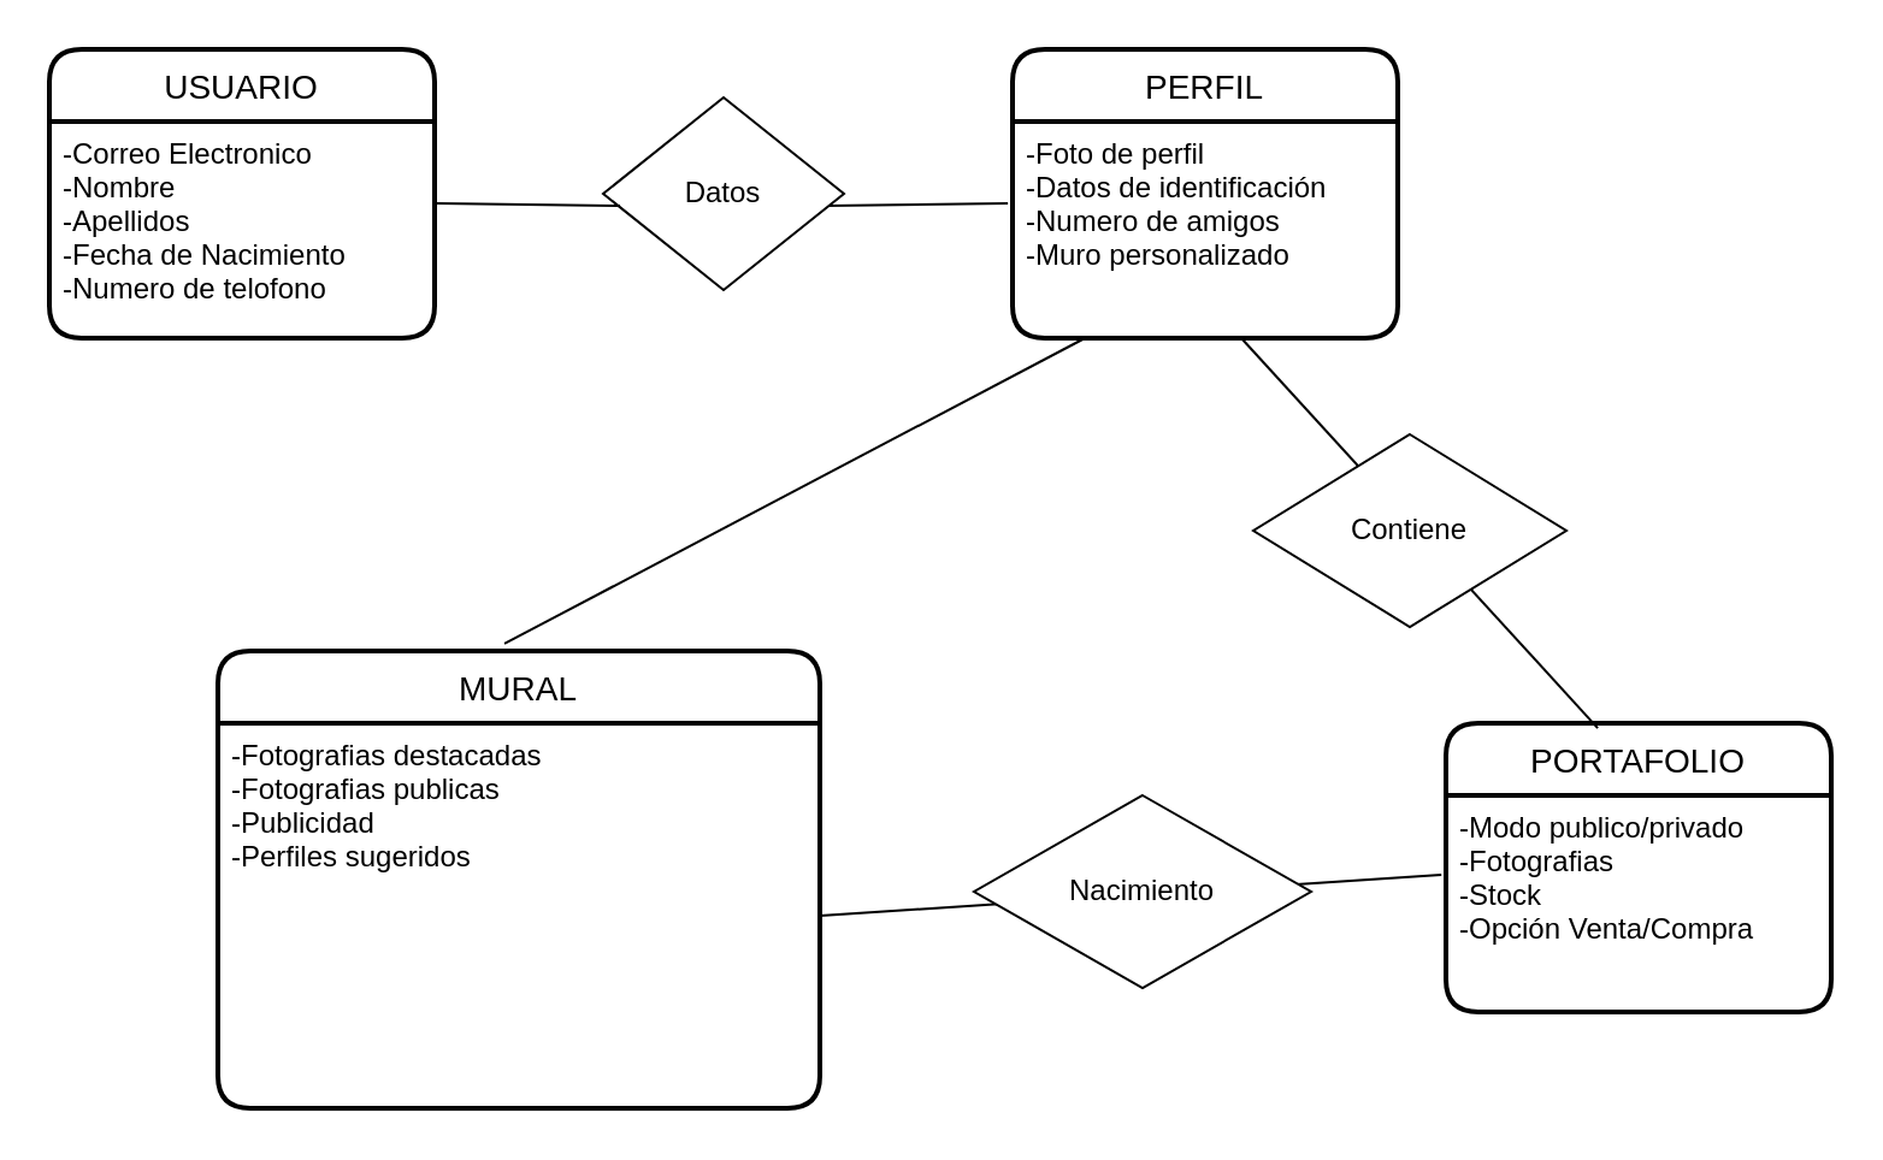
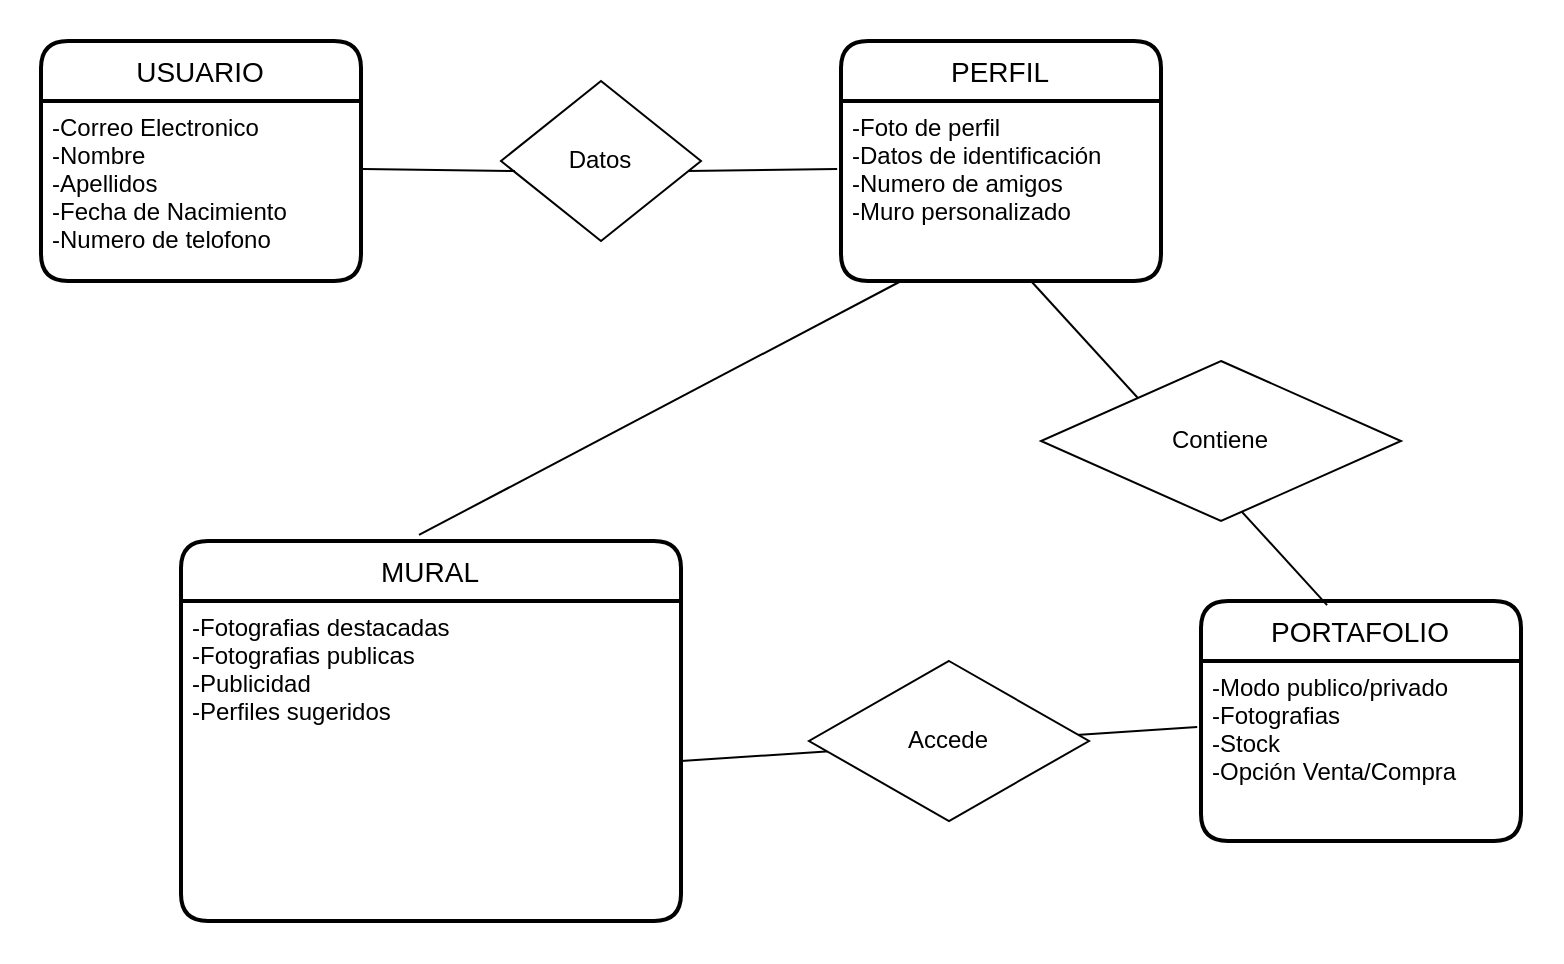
  <mxCell id="0" />
  <mxCell id="1" parent="0" />
  <mxCell id="2" value="USUARIO" style="swimlane;childLayout=stackLayout;horizontal=1;startSize=30;horizontalStack=0;rounded=1;fontSize=14;fontStyle=0;strokeWidth=2;resizeParent=0;resizeLast=1;shadow=0;dashed=0;align=center;" vertex="1" parent="1"><mxGeometry x="20" y="20" width="160" height="120" as="geometry" /></mxCell>
  <mxCell id="3" value="-Correo Electronico&#10;-Nombre&#10;-Apellidos&#10;-Fecha de Nacimiento&#10;-Numero de telofono" style="align=left;strokeColor=none;fillColor=none;spacingLeft=4;fontSize=12;verticalAlign=top;resizable=0;rotatable=0;part=1;" vertex="1" parent="2"><mxGeometry y="30" width="160" height="90" as="geometry" /></mxCell>
  <mxCell id="4" value="PERFIL" style="swimlane;childLayout=stackLayout;horizontal=1;startSize=30;horizontalStack=0;rounded=1;fontSize=14;fontStyle=0;strokeWidth=2;resizeParent=0;resizeLast=1;shadow=0;dashed=0;align=center;" vertex="1" parent="1"><mxGeometry x="420" y="20" width="160" height="120" as="geometry" /></mxCell>
  <mxCell id="5" value="-Foto de perfil&#10;-Datos de identificación&#10;-Numero de amigos&#10;-Muro personalizado&#10;" style="align=left;strokeColor=none;fillColor=none;spacingLeft=4;fontSize=12;verticalAlign=top;resizable=0;rotatable=0;part=1;" vertex="1" parent="4"><mxGeometry y="30" width="160" height="90" as="geometry" /></mxCell>
  <mxCell id="6" value="" style="endArrow=none;html=1;entryX=-0.012;entryY=0.378;entryDx=0;entryDy=0;entryPerimeter=0;startArrow=none;exitX=0.93;exitY=0.563;exitDx=0;exitDy=0;exitPerimeter=0;" edge="1" parent="1" source="7" target="5"><mxGeometry width="50" height="50" relative="1" as="geometry"><mxPoint x="351" y="84" as="sourcePoint" /><mxPoint x="284" y="55" as="targetPoint" /></mxGeometry></mxCell>
  <mxCell id="7" value="Datos" style="rhombus;whiteSpace=wrap;html=1;" vertex="1" parent="1"><mxGeometry x="250" y="40" width="100" height="80" as="geometry" /></mxCell>
  <mxCell id="8" value="" style="endArrow=none;html=1;exitX=1.006;exitY=0.378;exitDx=0;exitDy=0;exitPerimeter=0;entryX=0.07;entryY=0.563;entryDx=0;entryDy=0;entryPerimeter=0;" edge="1" parent="1" source="3" target="7"><mxGeometry width="50" height="50" relative="1" as="geometry"><mxPoint x="180.96" y="84.02" as="sourcePoint" /><mxPoint x="249" y="84" as="targetPoint" /></mxGeometry></mxCell>
  <mxCell id="9" value="MURAL" style="swimlane;childLayout=stackLayout;horizontal=1;startSize=30;horizontalStack=0;rounded=1;fontSize=14;fontStyle=0;strokeWidth=2;resizeParent=0;resizeLast=1;shadow=0;dashed=0;align=center;" vertex="1" parent="1"><mxGeometry x="90" y="270" width="250" height="190" as="geometry" /></mxCell>
  <mxCell id="10" value="-Fotografias destacadas&#10;-Fotografias publicas&#10;-Publicidad&#10;-Perfiles sugeridos&#10;" style="align=left;strokeColor=none;fillColor=none;spacingLeft=4;fontSize=12;verticalAlign=top;resizable=0;rotatable=0;part=1;" vertex="1" parent="9"><mxGeometry y="30" width="250" height="160" as="geometry" /></mxCell>
  <mxCell id="11" value="PORTAFOLIO" style="swimlane;childLayout=stackLayout;horizontal=1;startSize=30;horizontalStack=0;rounded=1;fontSize=14;fontStyle=0;strokeWidth=2;resizeParent=0;resizeLast=1;shadow=0;dashed=0;align=center;" vertex="1" parent="1"><mxGeometry x="600" y="300" width="160" height="120" as="geometry" /></mxCell>
  <mxCell id="12" value="-Modo publico/privado&#10;-Fotografias&#10;-Stock&#10;-Opción Venta/Compra" style="align=left;strokeColor=none;fillColor=none;spacingLeft=4;fontSize=12;verticalAlign=top;resizable=0;rotatable=0;part=1;" vertex="1" parent="11"><mxGeometry y="30" width="160" height="90" as="geometry" /></mxCell>
  <mxCell id="13" value="" style="endArrow=none;html=1;exitX=0.394;exitY=0.017;exitDx=0;exitDy=0;exitPerimeter=0;" edge="1" parent="1" source="11"><mxGeometry width="50" height="50" relative="1" as="geometry"><mxPoint x="390" y="270" as="sourcePoint" /><mxPoint x="515" y="140" as="targetPoint" /></mxGeometry></mxCell>
  <mxCell id="14" value="" style="endArrow=none;html=1;entryX=0.188;entryY=1;entryDx=0;entryDy=0;exitX=0.476;exitY=-0.016;exitDx=0;exitDy=0;exitPerimeter=0;entryPerimeter=0;" edge="1" parent="1" source="9" target="5"><mxGeometry width="50" height="50" relative="1" as="geometry"><mxPoint x="390" y="270" as="sourcePoint" /><mxPoint x="440" y="220" as="targetPoint" /></mxGeometry></mxCell>
  <mxCell id="15" value="" style="endArrow=none;html=1;entryX=-0.012;entryY=0.367;entryDx=0;entryDy=0;entryPerimeter=0;exitX=1;exitY=0.5;exitDx=0;exitDy=0;" edge="1" parent="1" source="10" target="12"><mxGeometry width="50" height="50" relative="1" as="geometry"><mxPoint x="430" y="273" as="sourcePoint" /><mxPoint x="440" y="220" as="targetPoint" /></mxGeometry></mxCell>
- <mxCell id="16" value="Contiene" style="rhombus;whiteSpace=wrap;html=1;" vertex="1" parent="1"><mxGeometry x="520" y="180" width="130" height="80" as="geometry" /></mxCell>
- <mxCell id="17" value="Nacimiento" style="rhombus;whiteSpace=wrap;html=1;" vertex="1" parent="1"><mxGeometry x="404" y="330" width="140" height="80" as="geometry" /></mxCell>
+ <mxCell id="16" value="Contiene" style="rhombus;whiteSpace=wrap;html=1;" vertex="1" parent="1"><mxGeometry x="520" y="180" width="180" height="80" as="geometry" /></mxCell>
+ <mxCell id="17" value="Accede" style="rhombus;whiteSpace=wrap;html=1;" vertex="1" parent="1"><mxGeometry x="404" y="330" width="140" height="80" as="geometry" /></mxCell>
